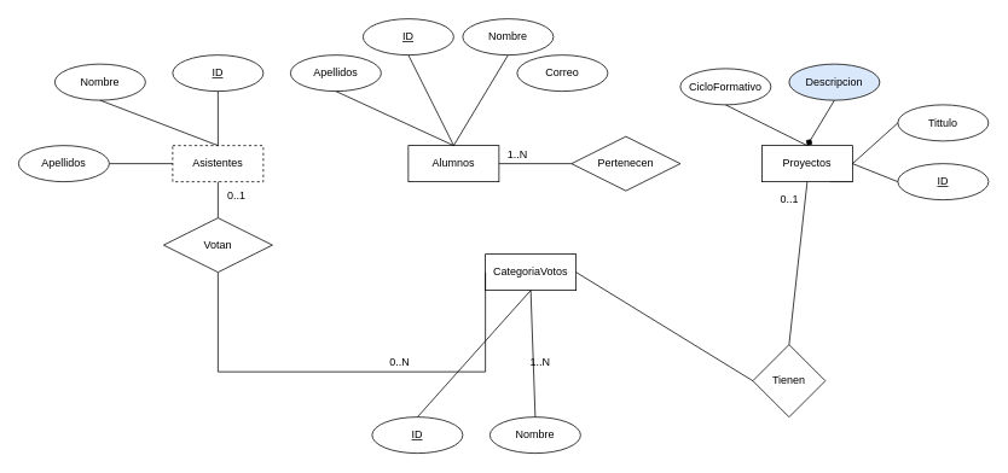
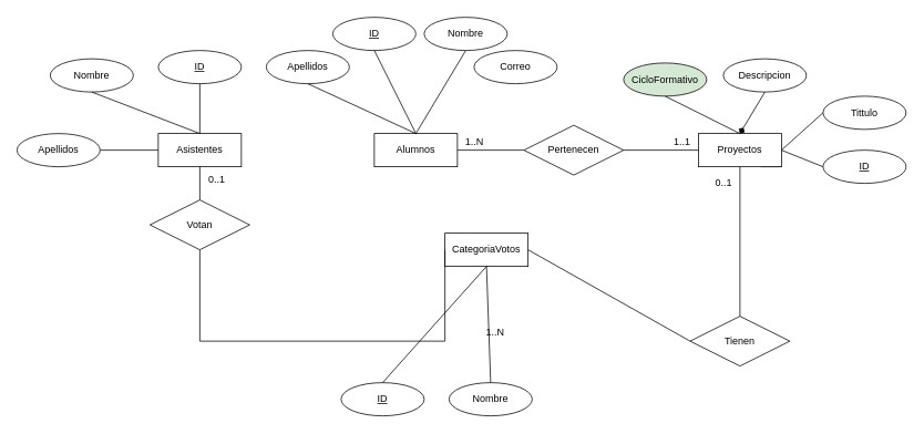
  <mxCell id="0" />
  <mxCell id="1" parent="0" />
- <mxCell id="2" value="Asistentes" style="whiteSpace=wrap;html=1;align=center;dashed=1;" vertex="1" parent="1"><mxGeometry x="190" y="160" width="100" height="40" as="geometry" /></mxCell>
+ <mxCell id="2" value="Asistentes" style="whiteSpace=wrap;html=1;align=center;" vertex="1" parent="1"><mxGeometry x="190" y="160" width="100" height="40" as="geometry" /></mxCell>
  <mxCell id="3" value="CategoriaVotos" style="whiteSpace=wrap;html=1;align=center;" vertex="1" parent="1"><mxGeometry x="535" y="280" width="100" height="40" as="geometry" /></mxCell>
  <mxCell id="4" style="edgeStyle=orthogonalEdgeStyle;rounded=0;orthogonalLoop=1;jettySize=auto;html=1;exitX=0.75;exitY=1;exitDx=0;exitDy=0;startArrow=none;startFill=0;endArrow=none;endFill=0;" edge="1" parent="1" source="5"><mxGeometry relative="1" as="geometry"><mxPoint x="940" y="200" as="targetPoint" /></mxGeometry></mxCell>
  <mxCell id="5" value="Proyectos" style="whiteSpace=wrap;html=1;align=center;" vertex="1" parent="1"><mxGeometry x="840" y="160" width="100" height="40" as="geometry" /></mxCell>
  <mxCell id="6" value="ID" style="ellipse;whiteSpace=wrap;html=1;align=center;fontStyle=4;" vertex="1" parent="1"><mxGeometry x="190" y="60" width="100" height="40" as="geometry" /></mxCell>
  <mxCell id="7" value="ID" style="ellipse;whiteSpace=wrap;html=1;align=center;fontStyle=4;" vertex="1" parent="1"><mxGeometry x="410" y="460" width="100" height="40" as="geometry" /></mxCell>
  <mxCell id="8" value="ID" style="ellipse;whiteSpace=wrap;html=1;align=center;fontStyle=4;" vertex="1" parent="1"><mxGeometry x="990" y="180" width="100" height="40" as="geometry" /></mxCell>
  <mxCell id="9" value="" style="endArrow=none;html=1;rounded=0;exitX=0.5;exitY=1;exitDx=0;exitDy=0;entryX=0.5;entryY=0;entryDx=0;entryDy=0;" edge="1" parent="1" source="6" target="2"><mxGeometry relative="1" as="geometry"><mxPoint x="200" y="220" as="sourcePoint" /><mxPoint x="360" y="220" as="targetPoint" /></mxGeometry></mxCell>
  <mxCell id="10" value="" style="endArrow=none;html=1;rounded=0;exitX=0;exitY=0.5;exitDx=0;exitDy=0;entryX=1;entryY=0.5;entryDx=0;entryDy=0;" edge="1" parent="1" source="8" target="5"><mxGeometry relative="1" as="geometry"><mxPoint x="890" y="235" as="sourcePoint" /><mxPoint x="1050" y="235" as="targetPoint" /></mxGeometry></mxCell>
  <mxCell id="11" value="" style="endArrow=none;html=1;rounded=0;exitX=0.5;exitY=1;exitDx=0;exitDy=0;entryX=0.5;entryY=0;entryDx=0;entryDy=0;" edge="1" parent="1" source="3" target="7"><mxGeometry relative="1" as="geometry"><mxPoint x="445" y="130" as="sourcePoint" /><mxPoint x="525" y="470" as="targetPoint" /></mxGeometry></mxCell>
  <mxCell id="12" value="Nombre" style="ellipse;whiteSpace=wrap;html=1;align=center;" vertex="1" parent="1"><mxGeometry x="60" y="70" width="100" height="40" as="geometry" /></mxCell>
  <mxCell id="13" value="" style="endArrow=none;html=1;rounded=0;exitX=0.5;exitY=1;exitDx=0;exitDy=0;entryX=0.5;entryY=0;entryDx=0;entryDy=0;" edge="1" parent="1" source="12" target="2"><mxGeometry relative="1" as="geometry"><mxPoint x="240" y="260" as="sourcePoint" /><mxPoint x="240" y="200" as="targetPoint" /></mxGeometry></mxCell>
  <mxCell id="14" value="" style="endArrow=none;html=1;rounded=0;exitX=1;exitY=0.5;exitDx=0;exitDy=0;entryX=0;entryY=0.5;entryDx=0;entryDy=0;" edge="1" parent="1" source="15" target="2"><mxGeometry relative="1" as="geometry"><mxPoint x="60" y="130" as="sourcePoint" /><mxPoint x="160" y="190" as="targetPoint" /></mxGeometry></mxCell>
  <mxCell id="15" value="Apellidos" style="ellipse;whiteSpace=wrap;html=1;align=center;" vertex="1" parent="1"><mxGeometry x="20" y="160" width="100" height="40" as="geometry" /></mxCell>
  <mxCell id="16" value="Tittulo" style="ellipse;whiteSpace=wrap;html=1;align=center;" vertex="1" parent="1"><mxGeometry x="990" y="115" width="100" height="40" as="geometry" /></mxCell>
  <mxCell id="17" value="" style="endArrow=none;html=1;rounded=0;entryX=1;entryY=0.5;entryDx=0;entryDy=0;exitX=0;exitY=0.5;exitDx=0;exitDy=0;" edge="1" parent="1" source="16" target="5"><mxGeometry relative="1" as="geometry"><mxPoint x="1020" y="185" as="sourcePoint" /><mxPoint x="940" y="265" as="targetPoint" /></mxGeometry></mxCell>
- <mxCell id="18" value="Descripcion" style="ellipse;whiteSpace=wrap;html=1;align=center;fillColor=#dae8fc;" vertex="1" parent="1"><mxGeometry x="870" y="70" width="100" height="40" as="geometry" /></mxCell>
+ <mxCell id="18" value="Descripcion" style="ellipse;whiteSpace=wrap;html=1;align=center;" vertex="1" parent="1"><mxGeometry x="870" y="70" width="100" height="40" as="geometry" /></mxCell>
  <mxCell id="19" value="" style="endArrow=diamond;html=1;rounded=0;exitX=0.5;exitY=1;exitDx=0;exitDy=0;entryX=0.5;entryY=0;entryDx=0;entryDy=0;" edge="1" parent="1" source="18" target="5"><mxGeometry relative="1" as="geometry"><mxPoint x="940" y="125" as="sourcePoint" /><mxPoint x="870" y="135" as="targetPoint" /></mxGeometry></mxCell>
- <mxCell id="20" value="CicloFormativo" style="ellipse;whiteSpace=wrap;html=1;align=center;" vertex="1" parent="1"><mxGeometry x="750" y="75" width="100" height="40" as="geometry" /></mxCell>
+ <mxCell id="20" value="CicloFormativo" style="ellipse;whiteSpace=wrap;html=1;align=center;fillColor=#d5e8d4;" vertex="1" parent="1"><mxGeometry x="750" y="75" width="100" height="40" as="geometry" /></mxCell>
  <mxCell id="21" value="" style="endArrow=none;html=1;rounded=0;exitX=0.5;exitY=1;exitDx=0;exitDy=0;entryX=0.5;entryY=0;entryDx=0;entryDy=0;" edge="1" parent="1" source="20" target="5"><mxGeometry relative="1" as="geometry"><mxPoint x="820" y="125" as="sourcePoint" /><mxPoint x="760" y="155" as="targetPoint" /></mxGeometry></mxCell>
  <mxCell id="22" value="Alumnos" style="whiteSpace=wrap;html=1;align=center;" vertex="1" parent="1"><mxGeometry x="450" y="160" width="100" height="40" as="geometry" /></mxCell>
  <mxCell id="23" value="ID" style="ellipse;whiteSpace=wrap;html=1;align=center;fontStyle=4;" vertex="1" parent="1"><mxGeometry x="400" y="20" width="100" height="40" as="geometry" /></mxCell>
  <mxCell id="24" value="" style="endArrow=none;html=1;rounded=0;exitX=0.5;exitY=1;exitDx=0;exitDy=0;entryX=0.5;entryY=0;entryDx=0;entryDy=0;" edge="1" parent="1" source="23" target="22"><mxGeometry relative="1" as="geometry"><mxPoint x="439" y="204" as="sourcePoint" /><mxPoint x="480" y="160" as="targetPoint" /></mxGeometry></mxCell>
  <mxCell id="25" value="Nombre" style="ellipse;whiteSpace=wrap;html=1;align=center;" vertex="1" parent="1"><mxGeometry x="510" y="20" width="100" height="40" as="geometry" /></mxCell>
  <mxCell id="26" value="" style="endArrow=none;html=1;rounded=0;exitX=0.5;exitY=1;exitDx=0;exitDy=0;entryX=0.5;entryY=0;entryDx=0;entryDy=0;" edge="1" parent="1" source="25" target="22"><mxGeometry relative="1" as="geometry"><mxPoint x="600" y="110" as="sourcePoint" /><mxPoint x="660" y="140" as="targetPoint" /></mxGeometry></mxCell>
  <mxCell id="27" value="Apellidos" style="ellipse;whiteSpace=wrap;html=1;align=center;" vertex="1" parent="1"><mxGeometry x="320" y="60" width="100" height="40" as="geometry" /></mxCell>
  <mxCell id="28" value="" style="endArrow=none;html=1;rounded=0;exitX=0.5;exitY=1;exitDx=0;exitDy=0;entryX=0.5;entryY=0;entryDx=0;entryDy=0;" edge="1" parent="1" source="27" target="22"><mxGeometry relative="1" as="geometry"><mxPoint x="550" y="104" as="sourcePoint" /><mxPoint x="450" y="154" as="targetPoint" /></mxGeometry></mxCell>
  <mxCell id="29" value="Correo" style="ellipse;whiteSpace=wrap;html=1;align=center;" vertex="1" parent="1"><mxGeometry x="570" y="60" width="100" height="40" as="geometry" /></mxCell>
  <mxCell id="30" value="Nombre" style="ellipse;whiteSpace=wrap;html=1;align=center;" vertex="1" parent="1"><mxGeometry x="540" y="460" width="100" height="40" as="geometry" /></mxCell>
  <mxCell id="31" value="" style="endArrow=none;html=1;rounded=0;exitX=0.5;exitY=0;exitDx=0;exitDy=0;entryX=0.5;entryY=1;entryDx=0;entryDy=0;" edge="1" parent="1" source="30" target="3"><mxGeometry relative="1" as="geometry"><mxPoint x="690" y="370" as="sourcePoint" /><mxPoint x="590" y="420" as="targetPoint" /></mxGeometry></mxCell>
  <mxCell id="32" value="" style="edgeStyle=orthogonalEdgeStyle;rounded=0;orthogonalLoop=1;jettySize=auto;html=1;entryX=0;entryY=0.5;entryDx=0;entryDy=0;startArrow=none;startFill=0;endArrow=none;endFill=0;" edge="1" parent="1" source="33" target="3"><mxGeometry relative="1" as="geometry"><mxPoint x="240" y="425" as="targetPoint" /><Array as="points"><mxPoint x="240" y="410" /></Array></mxGeometry></mxCell>
  <mxCell id="33" value="Votan" style="shape=rhombus;perimeter=rhombusPerimeter;whiteSpace=wrap;html=1;align=center;" vertex="1" parent="1"><mxGeometry x="180" y="240" width="120" height="60" as="geometry" /></mxCell>
  <mxCell id="34" value="Pertenecen" style="shape=rhombus;perimeter=rhombusPerimeter;whiteSpace=wrap;html=1;align=center;" vertex="1" parent="1"><mxGeometry x="630" y="150" width="120" height="60" as="geometry" /></mxCell>
- <mxCell id="35" value="&lt;div&gt;Tienen&lt;/div&gt;" style="shape=rhombus;perimeter=rhombusPerimeter;whiteSpace=wrap;html=1;align=center;" vertex="1" parent="1"><mxGeometry x="830" y="380" width="80" height="80" as="geometry" /></mxCell>
+ <mxCell id="35" value="&lt;div&gt;Tienen&lt;/div&gt;" style="shape=rhombus;perimeter=rhombusPerimeter;whiteSpace=wrap;html=1;align=center;" vertex="1" parent="1"><mxGeometry x="830" y="380" width="120" height="60" as="geometry" /></mxCell>
  <mxCell id="36" value="" style="endArrow=none;html=1;rounded=0;exitX=0.5;exitY=1;exitDx=0;exitDy=0;entryX=0.5;entryY=0;entryDx=0;entryDy=0;" edge="1" parent="1" source="5" target="35"><mxGeometry relative="1" as="geometry"><mxPoint x="884.5" y="195" as="sourcePoint" /><mxPoint x="875.5" y="257" as="targetPoint" /></mxGeometry></mxCell>
  <mxCell id="37" value="" style="endArrow=none;html=1;rounded=0;exitX=0;exitY=0.5;exitDx=0;exitDy=0;entryX=1;entryY=0.5;entryDx=0;entryDy=0;" edge="1" parent="1" source="35" target="3"><mxGeometry relative="1" as="geometry"><mxPoint x="780" y="310" as="sourcePoint" /><mxPoint x="771" y="372" as="targetPoint" /></mxGeometry></mxCell>
  <mxCell id="38" value="" style="endArrow=none;html=1;rounded=0;exitX=0.5;exitY=1;exitDx=0;exitDy=0;entryX=0.5;entryY=0;entryDx=0;entryDy=0;" edge="1" parent="1" source="2" target="33"><mxGeometry relative="1" as="geometry"><mxPoint x="500" y="220" as="sourcePoint" /><mxPoint x="245" y="220" as="targetPoint" /></mxGeometry></mxCell>
  <mxCell id="39" value="" style="endArrow=none;html=1;rounded=0;exitX=0;exitY=0.5;exitDx=0;exitDy=0;entryX=1;entryY=0.5;entryDx=0;entryDy=0;" edge="1" parent="1" source="34" target="22"><mxGeometry relative="1" as="geometry"><mxPoint x="780" y="145" as="sourcePoint" /><mxPoint x="785.5" y="330" as="targetPoint" /></mxGeometry></mxCell>
+ <mxCell id="40" value="" style="endArrow=none;html=1;rounded=0;exitX=0;exitY=0.5;exitDx=0;exitDy=0;entryX=1;entryY=0.5;entryDx=0;entryDy=0;" edge="1" parent="1" source="5" target="34"><mxGeometry relative="1" as="geometry"><mxPoint x="850" y="179.5" as="sourcePoint" /><mxPoint x="760" y="179.5" as="targetPoint" /></mxGeometry></mxCell>
  <mxCell id="41" value="0..1" style="text;html=1;align=center;verticalAlign=middle;resizable=0;points=[];autosize=1;" vertex="1" parent="1"><mxGeometry x="850" y="210" width="40" height="20" as="geometry" /></mxCell>
  <mxCell id="42" value="1..N" style="text;html=1;align=center;verticalAlign=middle;resizable=0;points=[];autosize=1;" vertex="1" parent="1"><mxGeometry x="575" y="390" width="40" height="20" as="geometry" /></mxCell>
  <mxCell id="43" value="1..N" style="text;html=1;align=center;verticalAlign=middle;resizable=0;points=[];autosize=1;" vertex="1" parent="1"><mxGeometry x="550" y="160" width="40" height="20" as="geometry" /></mxCell>
+ <mxCell id="44" value="1..1" style="text;html=1;align=center;verticalAlign=middle;resizable=0;points=[];autosize=1;" vertex="1" parent="1"><mxGeometry x="800" y="160" width="40" height="20" as="geometry" /></mxCell>
  <mxCell id="45" value="0..1" style="text;html=1;align=center;verticalAlign=middle;resizable=0;points=[];autosize=1;" vertex="1" parent="1"><mxGeometry x="240" y="205" width="40" height="20" as="geometry" /></mxCell>
- <mxCell id="46" value="0..N" style="text;html=1;align=center;verticalAlign=middle;resizable=0;points=[];autosize=1;" vertex="1" parent="1"><mxGeometry x="420" y="390" width="40" height="20" as="geometry" /></mxCell>
